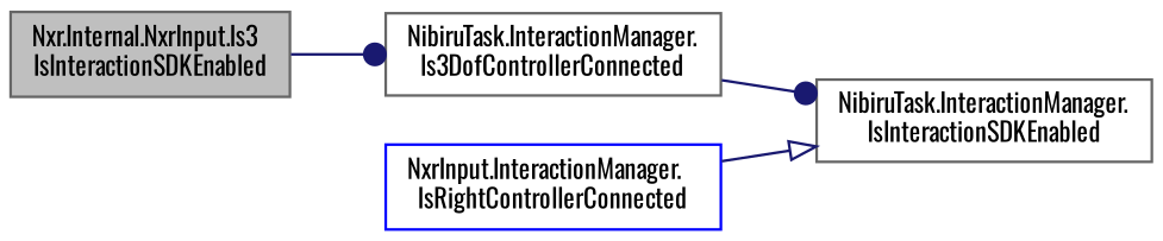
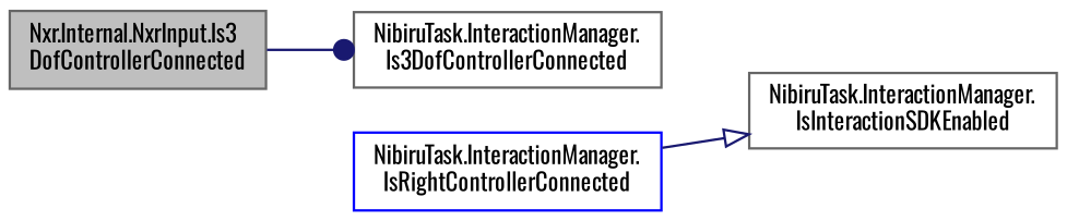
  digraph {
    fontname=Oswald
    rankdir=LR
    node [color=gray40 fillcolor=white fontname=Oswald fontsize=10 shape=record style=filled]
    edge [arrowhead=dot color=midnightblue fontname=Oswald fontsize=10 labelfontname=Helvetica labelfontsize=10 style=solid]
-   n1 [fillcolor=grey75 fontcolor=black height=0.2 label="Nxr.Internal.NxrInput.Is3\lIsInteractionSDKEnabled" width=0.4]
+   n1 [fillcolor=grey75 fontcolor=black height=0.2 label="Nxr.Internal.NxrInput.Is3\lDofControllerConnected" width=0.4]
    n2 [height=0.2 label="NibiruTask.InteractionManager.\lIs3DofControllerConnected" width=0.4]
    n3 [height=0.2 label="NibiruTask.InteractionManager.\lIsInteractionSDKEnabled" width=0.4]
-   n4 [color=blue height=0.2 label="NxrInput.InteractionManager.\lIsRightControllerConnected" width=0.4]
+   n4 [color=blue height=0.2 label="NibiruTask.InteractionManager.\lIsRightControllerConnected" width=0.4]
    n1 -> n2
-   n2 -> n3
    n4 -> n3 [arrowhead=onormal]
  }
